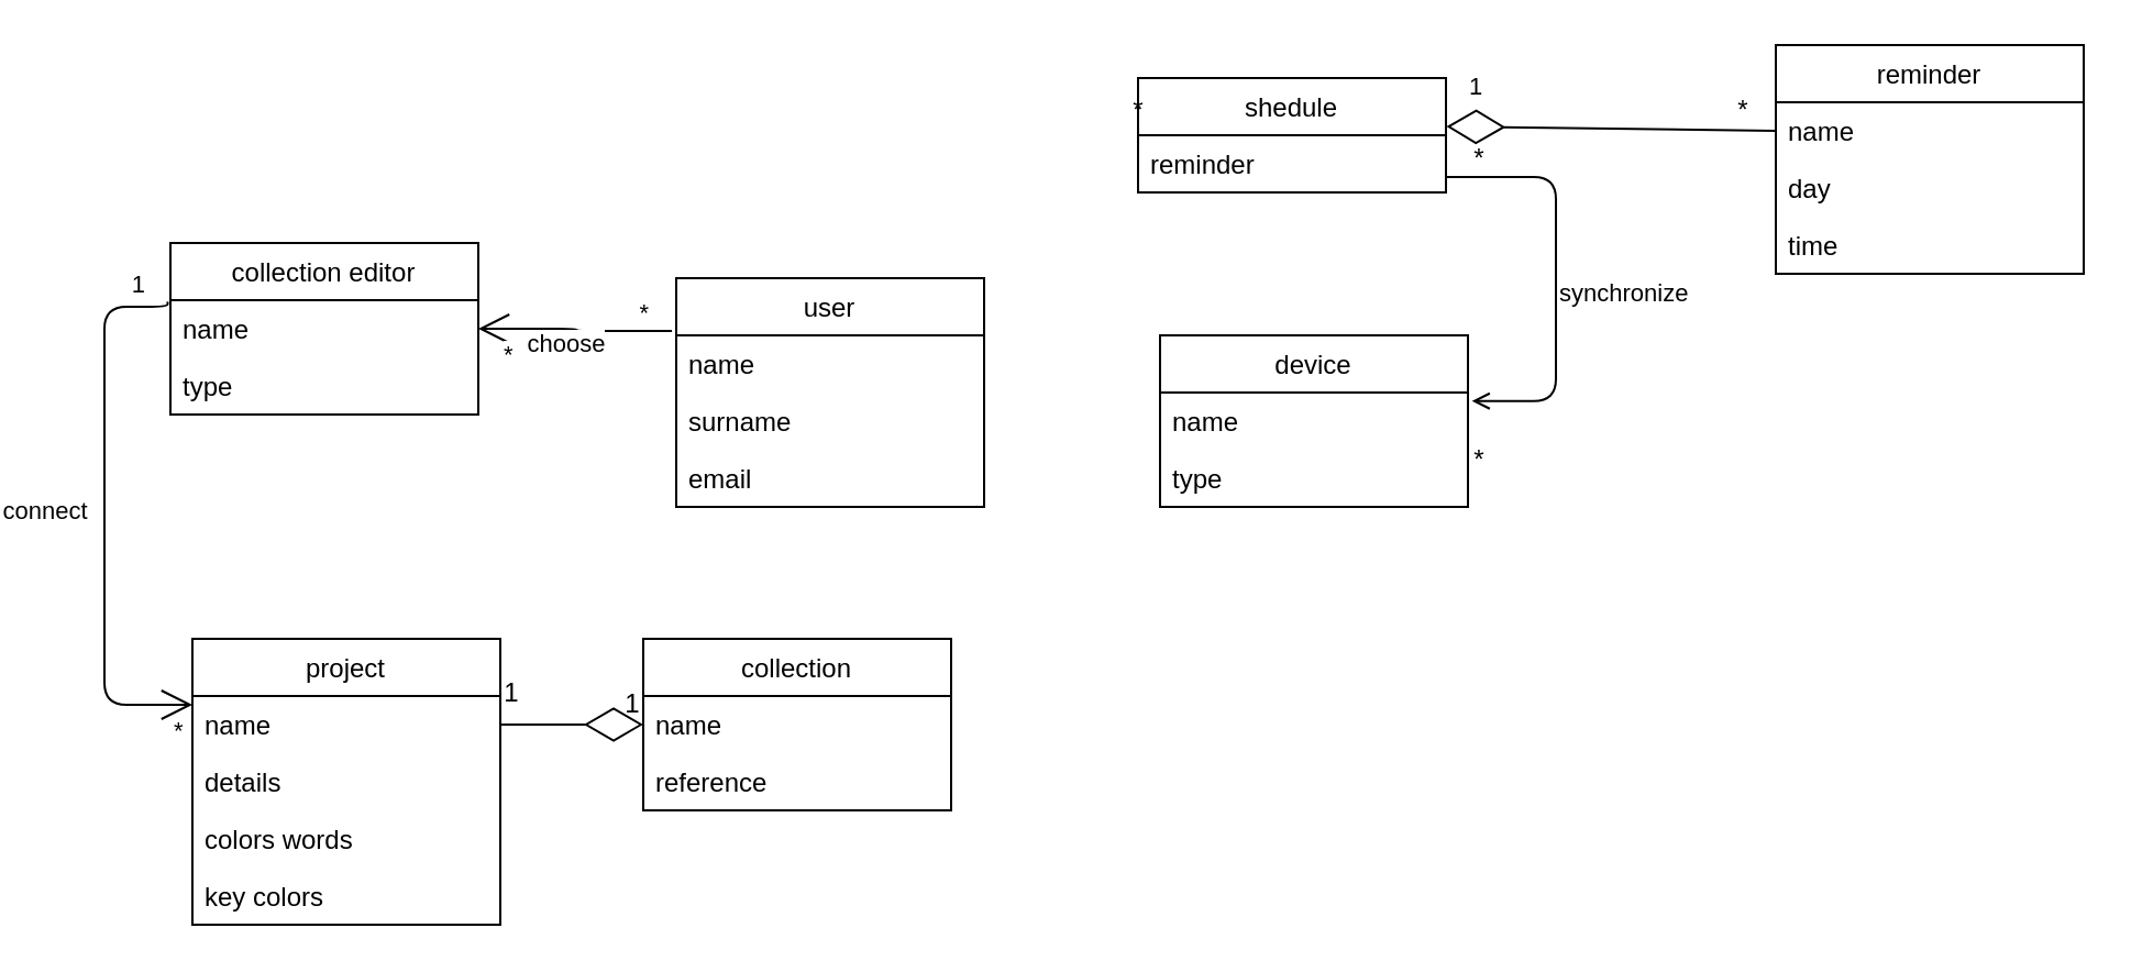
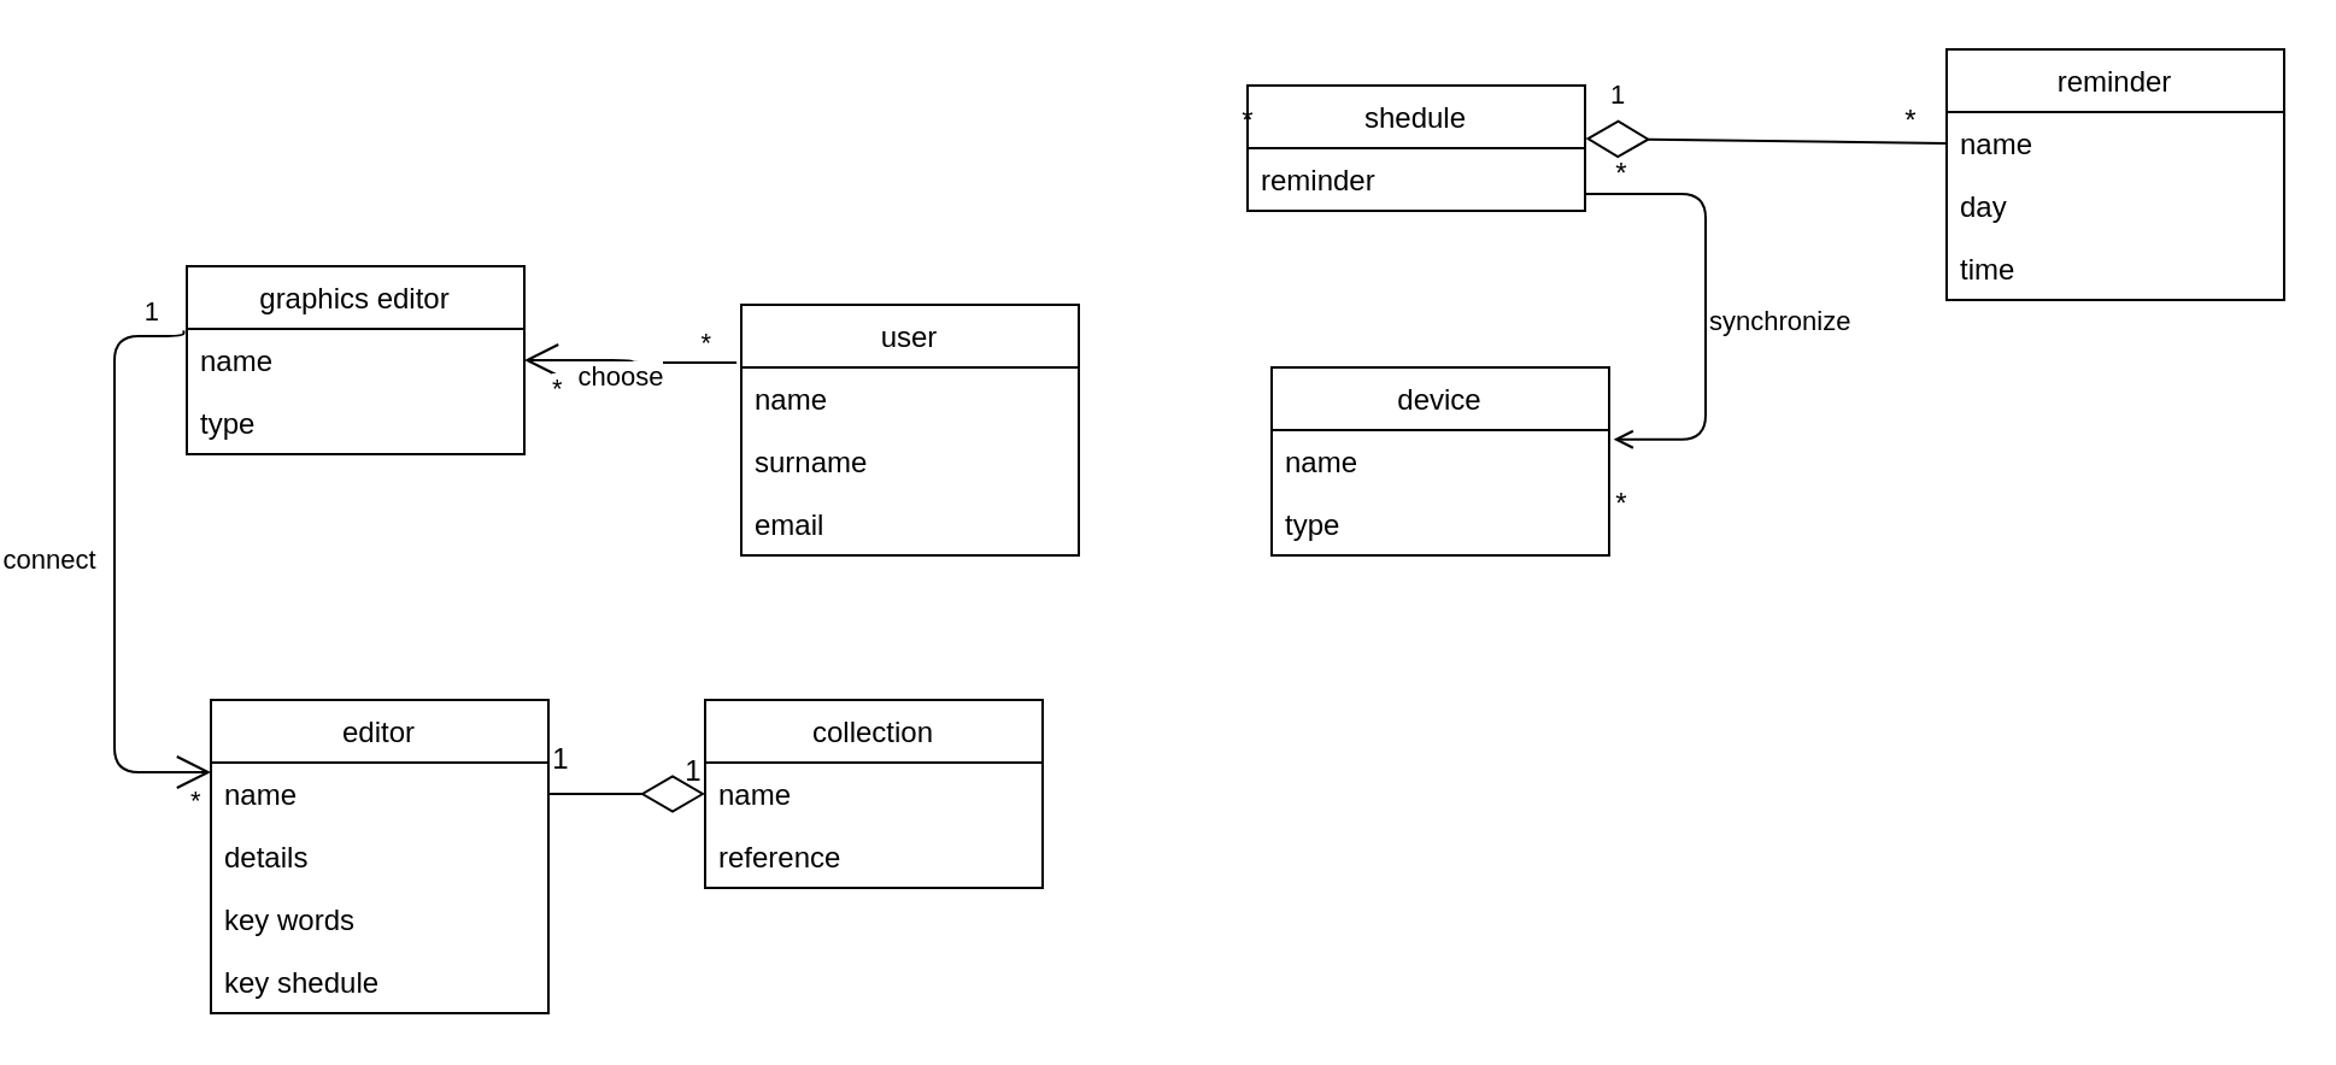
  <mxCell id="0" />
  <mxCell id="1" parent="0" />
- <mxCell id="2" value="collection editor" style="swimlane;fontStyle=0;childLayout=stackLayout;horizontal=1;startSize=26;fillColor=none;horizontalStack=0;resizeParent=1;resizeParentMax=0;resizeLast=0;collapsible=1;marginBottom=0;" vertex="1" parent="1"><mxGeometry x="50" y="110" width="140" height="78" as="geometry" /></mxCell>
+ <mxCell id="2" value="graphics editor" style="swimlane;fontStyle=0;childLayout=stackLayout;horizontal=1;startSize=26;fillColor=none;horizontalStack=0;resizeParent=1;resizeParentMax=0;resizeLast=0;collapsible=1;marginBottom=0;" vertex="1" parent="1"><mxGeometry x="50" y="110" width="140" height="78" as="geometry" /></mxCell>
  <mxCell id="3" value="name" style="text;strokeColor=none;fillColor=none;align=left;verticalAlign=top;spacingLeft=4;spacingRight=4;overflow=hidden;rotatable=0;points=[[0,0.5],[1,0.5]];portConstraint=eastwest;" vertex="1" parent="2"><mxGeometry y="26" width="140" height="26" as="geometry" /></mxCell>
  <mxCell id="4" value="type" style="text;strokeColor=none;fillColor=none;align=left;verticalAlign=top;spacingLeft=4;spacingRight=4;overflow=hidden;rotatable=0;points=[[0,0.5],[1,0.5]];portConstraint=eastwest;" vertex="1" parent="2"><mxGeometry y="52" width="140" height="26" as="geometry" /></mxCell>
  <mxCell id="5" value="user" style="swimlane;fontStyle=0;childLayout=stackLayout;horizontal=1;startSize=26;fillColor=none;horizontalStack=0;resizeParent=1;resizeParentMax=0;resizeLast=0;collapsible=1;marginBottom=0;" vertex="1" parent="1"><mxGeometry x="280" y="126" width="140" height="104" as="geometry"><mxRectangle x="220" y="-320" width="70" height="30" as="alternateBounds" /></mxGeometry></mxCell>
  <mxCell id="6" value="name" style="text;strokeColor=none;fillColor=none;align=left;verticalAlign=top;spacingLeft=4;spacingRight=4;overflow=hidden;rotatable=0;points=[[0,0.5],[1,0.5]];portConstraint=eastwest;" vertex="1" parent="5"><mxGeometry y="26" width="140" height="26" as="geometry" /></mxCell>
  <mxCell id="7" value="surname" style="text;strokeColor=none;fillColor=none;align=left;verticalAlign=top;spacingLeft=4;spacingRight=4;overflow=hidden;rotatable=0;points=[[0,0.5],[1,0.5]];portConstraint=eastwest;" vertex="1" parent="5"><mxGeometry y="52" width="140" height="26" as="geometry" /></mxCell>
  <mxCell id="8" value="email" style="text;strokeColor=none;fillColor=none;align=left;verticalAlign=top;spacingLeft=4;spacingRight=4;overflow=hidden;rotatable=0;points=[[0,0.5],[1,0.5]];portConstraint=eastwest;" vertex="1" parent="5"><mxGeometry y="78" width="140" height="26" as="geometry" /></mxCell>
- <mxCell id="9" value="project" style="swimlane;fontStyle=0;childLayout=stackLayout;horizontal=1;startSize=26;fillColor=none;horizontalStack=0;resizeParent=1;resizeParentMax=0;resizeLast=0;collapsible=1;marginBottom=0;" vertex="1" parent="1"><mxGeometry x="60" y="290" width="140" height="130" as="geometry" /></mxCell>
+ <mxCell id="9" value="editor" style="swimlane;fontStyle=0;childLayout=stackLayout;horizontal=1;startSize=26;fillColor=none;horizontalStack=0;resizeParent=1;resizeParentMax=0;resizeLast=0;collapsible=1;marginBottom=0;" vertex="1" parent="1"><mxGeometry x="60" y="290" width="140" height="130" as="geometry" /></mxCell>
  <mxCell id="10" value="name" style="text;strokeColor=none;fillColor=none;align=left;verticalAlign=top;spacingLeft=4;spacingRight=4;overflow=hidden;rotatable=0;points=[[0,0.5],[1,0.5]];portConstraint=eastwest;" vertex="1" parent="9"><mxGeometry y="26" width="140" height="26" as="geometry" /></mxCell>
  <mxCell id="11" value="details" style="text;strokeColor=none;fillColor=none;align=left;verticalAlign=top;spacingLeft=4;spacingRight=4;overflow=hidden;rotatable=0;points=[[0,0.5],[1,0.5]];portConstraint=eastwest;" vertex="1" parent="9"><mxGeometry y="52" width="140" height="26" as="geometry" /></mxCell>
- <mxCell id="12" value="colors words" style="text;strokeColor=none;fillColor=none;align=left;verticalAlign=top;spacingLeft=4;spacingRight=4;overflow=hidden;rotatable=0;points=[[0,0.5],[1,0.5]];portConstraint=eastwest;" vertex="1" parent="9"><mxGeometry y="78" width="140" height="26" as="geometry" /></mxCell>
- <mxCell id="13" value="key colors" style="text;strokeColor=none;fillColor=none;align=left;verticalAlign=top;spacingLeft=4;spacingRight=4;overflow=hidden;rotatable=0;points=[[0,0.5],[1,0.5]];portConstraint=eastwest;" vertex="1" parent="9"><mxGeometry y="104" width="140" height="26" as="geometry" /></mxCell>
+ <mxCell id="12" value="key words" style="text;strokeColor=none;fillColor=none;align=left;verticalAlign=top;spacingLeft=4;spacingRight=4;overflow=hidden;rotatable=0;points=[[0,0.5],[1,0.5]];portConstraint=eastwest;" vertex="1" parent="9"><mxGeometry y="78" width="140" height="26" as="geometry" /></mxCell>
+ <mxCell id="13" value="key shedule" style="text;strokeColor=none;fillColor=none;align=left;verticalAlign=top;spacingLeft=4;spacingRight=4;overflow=hidden;rotatable=0;points=[[0,0.5],[1,0.5]];portConstraint=eastwest;" vertex="1" parent="9"><mxGeometry y="104" width="140" height="26" as="geometry" /></mxCell>
  <mxCell id="14" value="reminder" style="swimlane;fontStyle=0;childLayout=stackLayout;horizontal=1;startSize=26;fillColor=none;horizontalStack=0;resizeParent=1;resizeParentMax=0;resizeLast=0;collapsible=1;marginBottom=0;" vertex="1" parent="1"><mxGeometry x="780" y="20" width="140" height="104" as="geometry" /></mxCell>
  <mxCell id="15" value="name" style="text;strokeColor=none;fillColor=none;align=left;verticalAlign=top;spacingLeft=4;spacingRight=4;overflow=hidden;rotatable=0;points=[[0,0.5],[1,0.5]];portConstraint=eastwest;" vertex="1" parent="14"><mxGeometry y="26" width="140" height="26" as="geometry" /></mxCell>
  <mxCell id="16" value="day" style="text;strokeColor=none;fillColor=none;align=left;verticalAlign=top;spacingLeft=4;spacingRight=4;overflow=hidden;rotatable=0;points=[[0,0.5],[1,0.5]];portConstraint=eastwest;" vertex="1" parent="14"><mxGeometry y="52" width="140" height="26" as="geometry" /></mxCell>
  <mxCell id="17" value="time" style="text;strokeColor=none;fillColor=none;align=left;verticalAlign=top;spacingLeft=4;spacingRight=4;overflow=hidden;rotatable=0;points=[[0,0.5],[1,0.5]];portConstraint=eastwest;" vertex="1" parent="14"><mxGeometry y="78" width="140" height="26" as="geometry" /></mxCell>
  <mxCell id="18" value="shedule" style="swimlane;fontStyle=0;childLayout=stackLayout;horizontal=1;startSize=26;fillColor=none;horizontalStack=0;resizeParent=1;resizeParentMax=0;resizeLast=0;collapsible=1;marginBottom=0;" vertex="1" parent="1"><mxGeometry x="490" y="35" width="140" height="52" as="geometry" /></mxCell>
  <mxCell id="19" value="reminder" style="text;strokeColor=none;fillColor=none;align=left;verticalAlign=top;spacingLeft=4;spacingRight=4;overflow=hidden;rotatable=0;points=[[0,0.5],[1,0.5]];portConstraint=eastwest;" vertex="1" parent="18"><mxGeometry y="26" width="140" height="26" as="geometry" /></mxCell>
  <mxCell id="20" value="device" style="swimlane;fontStyle=0;childLayout=stackLayout;horizontal=1;startSize=26;fillColor=none;horizontalStack=0;resizeParent=1;resizeParentMax=0;resizeLast=0;collapsible=1;marginBottom=0;" vertex="1" parent="1"><mxGeometry x="500" y="152" width="140" height="78" as="geometry" /></mxCell>
  <mxCell id="21" value="name" style="text;strokeColor=none;fillColor=none;align=left;verticalAlign=top;spacingLeft=4;spacingRight=4;overflow=hidden;rotatable=0;points=[[0,0.5],[1,0.5]];portConstraint=eastwest;" vertex="1" parent="20"><mxGeometry y="26" width="140" height="26" as="geometry" /></mxCell>
  <mxCell id="22" value="type" style="text;strokeColor=none;fillColor=none;align=left;verticalAlign=top;spacingLeft=4;spacingRight=4;overflow=hidden;rotatable=0;points=[[0,0.5],[1,0.5]];portConstraint=eastwest;" vertex="1" parent="20"><mxGeometry y="52" width="140" height="26" as="geometry" /></mxCell>
  <mxCell id="23" value="" style="endArrow=none;html=1;startSize=12;startArrow=open;startFill=0;edgeStyle=orthogonalEdgeStyle;entryX=-0.014;entryY=-0.077;entryDx=0;entryDy=0;exitX=1;exitY=0.5;exitDx=0;exitDy=0;entryPerimeter=0;" edge="1" parent="1" source="3" target="6"><mxGeometry relative="1" as="geometry"><mxPoint x="180" y="170" as="sourcePoint" /><mxPoint x="200" y="61.01" as="targetPoint" /></mxGeometry></mxCell>
  <mxCell id="24" value="*" style="edgeLabel;resizable=0;html=1;align=left;verticalAlign=bottom;" connectable="0" vertex="1" parent="23"><mxGeometry x="-1" relative="1" as="geometry"><mxPoint x="10" y="20" as="offset" /></mxGeometry></mxCell>
  <mxCell id="25" value="*" style="edgeLabel;resizable=0;html=1;align=right;verticalAlign=bottom;" connectable="0" vertex="1" parent="23"><mxGeometry x="1" relative="1" as="geometry"><mxPoint x="-10" as="offset" /></mxGeometry></mxCell>
  <mxCell id="26" value="&lt;div&gt;choose&lt;/div&gt;" style="edgeLabel;html=1;align=center;verticalAlign=middle;resizable=0;points=[];" connectable="0" vertex="1" parent="23"><mxGeometry x="0.066" y="-1" relative="1" as="geometry"><mxPoint x="-7" y="5" as="offset" /></mxGeometry></mxCell>
  <mxCell id="27" value="*" style="text;html=1;align=center;verticalAlign=middle;resizable=0;points=[];autosize=1;strokeColor=none;fillColor=none;" vertex="1" parent="1"><mxGeometry x="475" y="35" width="30" height="30" as="geometry" /></mxCell>
  <mxCell id="28" value="synchronize" style="endArrow=open;endFill=0;html=1;align=left;verticalAlign=top;rounded=1;entryX=1.013;entryY=0.149;entryDx=0;entryDy=0;elbow=vertical;edgeStyle=orthogonalEdgeStyle;entryPerimeter=0;" edge="1" parent="1" source="19" target="21"><mxGeometry x="-0.05" relative="1" as="geometry"><mxPoint x="650" y="60" as="sourcePoint" /><mxPoint x="510" y="66" as="targetPoint" /><mxPoint as="offset" /><Array as="points"><mxPoint x="680" y="80" /><mxPoint x="680" y="182" /></Array></mxGeometry></mxCell>
  <mxCell id="29" value="*" style="text;html=1;align=center;verticalAlign=middle;resizable=0;points=[];autosize=1;strokeColor=none;fillColor=none;" vertex="1" parent="1"><mxGeometry x="630" y="194" width="30" height="30" as="geometry" /></mxCell>
  <mxCell id="30" value="*" style="text;html=1;align=center;verticalAlign=middle;resizable=0;points=[];autosize=1;strokeColor=none;fillColor=none;" vertex="1" parent="1"><mxGeometry x="630" y="57" width="30" height="30" as="geometry" /></mxCell>
  <mxCell id="31" value="1" style="edgeLabel;resizable=0;html=1;align=left;verticalAlign=bottom;" connectable="0" vertex="1" parent="1"><mxGeometry x="420" y="152" as="geometry"><mxPoint x="219" y="-105" as="offset" /></mxGeometry></mxCell>
  <mxCell id="32" value="*" style="text;html=1;align=center;verticalAlign=middle;resizable=0;points=[];autosize=1;strokeColor=none;fillColor=none;" vertex="1" parent="1"><mxGeometry x="750" y="35" width="30" height="30" as="geometry" /></mxCell>
  <mxCell id="33" value="" style="endArrow=none;html=1;startSize=12;startArrow=open;startFill=0;edgeStyle=orthogonalEdgeStyle;entryX=-0.009;entryY=0.342;entryDx=0;entryDy=0;exitX=0;exitY=0.154;exitDx=0;exitDy=0;entryPerimeter=0;exitPerimeter=0;" edge="1" parent="1" source="10" target="2"><mxGeometry relative="1" as="geometry"><mxPoint x="-118.04" y="153.5" as="sourcePoint" /><mxPoint x="10" y="138.498" as="targetPoint" /><Array as="points"><mxPoint x="20" y="320" /><mxPoint x="20" y="139" /><mxPoint x="49" y="139" /></Array></mxGeometry></mxCell>
  <mxCell id="34" value="*" style="edgeLabel;resizable=0;html=1;align=left;verticalAlign=bottom;" connectable="0" vertex="1" parent="33"><mxGeometry x="-1" relative="1" as="geometry"><mxPoint x="-10" y="20" as="offset" /></mxGeometry></mxCell>
  <mxCell id="35" value="1" style="edgeLabel;resizable=0;html=1;align=right;verticalAlign=bottom;" connectable="0" vertex="1" parent="33"><mxGeometry x="1" relative="1" as="geometry"><mxPoint x="-10" as="offset" /></mxGeometry></mxCell>
  <mxCell id="36" value="connect" style="edgeLabel;html=1;align=center;verticalAlign=middle;resizable=0;points=[];" connectable="0" vertex="1" parent="33"><mxGeometry x="0.066" y="-1" relative="1" as="geometry"><mxPoint x="-29" y="5" as="offset" /></mxGeometry></mxCell>
  <mxCell id="37" value="collection" style="swimlane;fontStyle=0;childLayout=stackLayout;horizontal=1;startSize=26;fillColor=none;horizontalStack=0;resizeParent=1;resizeParentMax=0;resizeLast=0;collapsible=1;marginBottom=0;" vertex="1" parent="1"><mxGeometry x="265" y="290" width="140" height="78" as="geometry" /></mxCell>
  <mxCell id="38" value="name" style="text;strokeColor=none;fillColor=none;align=left;verticalAlign=top;spacingLeft=4;spacingRight=4;overflow=hidden;rotatable=0;points=[[0,0.5],[1,0.5]];portConstraint=eastwest;" vertex="1" parent="37"><mxGeometry y="26" width="140" height="26" as="geometry" /></mxCell>
  <mxCell id="39" value="reference" style="text;strokeColor=none;fillColor=none;align=left;verticalAlign=top;spacingLeft=4;spacingRight=4;overflow=hidden;rotatable=0;points=[[0,0.5],[1,0.5]];portConstraint=eastwest;" vertex="1" parent="37"><mxGeometry y="52" width="140" height="26" as="geometry" /></mxCell>
  <mxCell id="40" value="1" style="text;html=1;align=center;verticalAlign=middle;resizable=0;points=[];autosize=1;strokeColor=none;fillColor=none;" vertex="1" parent="1"><mxGeometry x="245" y="305" width="30" height="30" as="geometry" /></mxCell>
  <mxCell id="41" value="1" style="text;html=1;align=center;verticalAlign=middle;resizable=0;points=[];autosize=1;strokeColor=none;fillColor=none;" vertex="1" parent="1"><mxGeometry x="190" y="300" width="30" height="30" as="geometry" /></mxCell>
  <mxCell id="42" value="" style="endArrow=diamondThin;endFill=0;endSize=24;html=1;rounded=1;elbow=vertical;exitX=1;exitY=0.5;exitDx=0;exitDy=0;entryX=0;entryY=0.5;entryDx=0;entryDy=0;" edge="1" parent="1" source="10" target="38"><mxGeometry width="160" relative="1" as="geometry"><mxPoint x="400" y="180" as="sourcePoint" /><mxPoint x="240" y="180" as="targetPoint" /></mxGeometry></mxCell>
  <mxCell id="43" value="" style="endArrow=diamondThin;endFill=0;endSize=24;html=1;rounded=1;elbow=vertical;exitX=0;exitY=0.5;exitDx=0;exitDy=0;entryX=0.007;entryY=0;entryDx=0;entryDy=0;entryPerimeter=0;" edge="1" parent="1" source="15" target="30"><mxGeometry width="160" relative="1" as="geometry"><mxPoint x="695" y="65.52" as="sourcePoint" /><mxPoint x="630" y="65.52" as="targetPoint" /></mxGeometry></mxCell>
